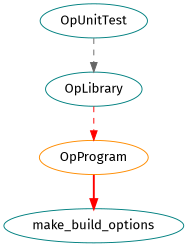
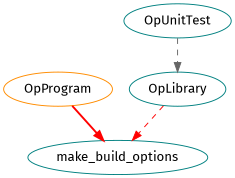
  digraph {
    fontname="Fira Sans"
    node [color=teal fontname="Fira Sans"]
    edge [color=red fontname="Fira Sans" style=dashed]
    OpLibrary
    make_build_options
    OpProgram [color=darkorange]
    OpUnitTest
-   OpLibrary -> OpProgram
+   OpLibrary -> make_build_options
    OpProgram -> make_build_options [style=bold]
    OpUnitTest -> OpLibrary [color=gray40]
  }
